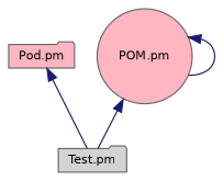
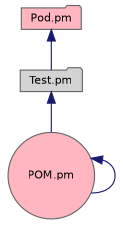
  digraph {
    node [color=gray40 fillcolor=lightpink fontname=Helvetica fontsize=10 shape=folder style=filled]
    edge [color=midnightblue dir=back fontname=Helvetica fontsize=10 labelfontname=Helvetica labelfontsize=10 style=solid]
    n1 [fontcolor=black height=0.2 label="Pod.pm" width=0.4]
    n2 [fillcolor=lightgrey height=0.2 label="Test.pm" width=0.4]
    n3 [height=0.2 label="POM.pm" shape=circle width=0.4]
    n1 -> n2
-   n3 -> n2
+   n2 -> n3
    n3 -> n3
  }
